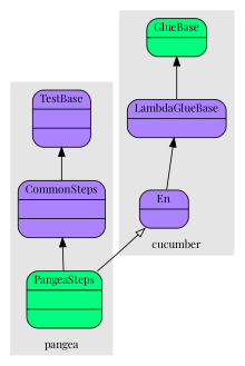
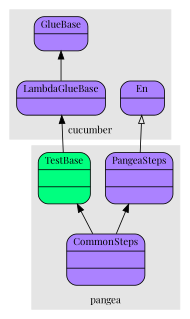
  digraph {
    fontname="Playfair Display"
    fontsize=12
    rankdir=BT
    node [fillcolor=mediumpurple1 fontname="Playfair Display" fontsize=12 shape=record style="rounded, filled"]
    edge [fontname="Playfair Display" fontsize=12]
    n1 [label="{<f0>En|<f2>}"]
-   n2 [fillcolor=springgreen label="{<f0>GlueBase|<f2>}"]
+   n2 [label="{<f0>GlueBase|<f2>}"]
    n3 [label="{<f0>LambdaGlueBase|<f2>}"]
    n4 [label="{<f0>CommonSteps|<f1>|<f2>}"]
-   n5 [fillcolor=springgreen label="{<f0>PangeaSteps|<f1>|<f2>}"]
-   n6 [label="{<f0>TestBase|<f1>|<f2>}"]
+   n5 [label="{<f0>PangeaSteps|<f1>|<f2>}"]
+   n6 [fillcolor=springgreen label="{<f0>TestBase|<f1>|<f2>}"]
    subgraph cluster_1 {
      color=grey90
      label=cucumber
      style=filled
      n1
      n2
      n3
    }
    subgraph cluster_2 {
      color=grey90
      label=pangea
      style=filled
      n4
      n5
      n6
    }
-   n1 -> n3
+   n6 -> n3
    n3 -> n2
    n4 -> n6
    n5 -> n1 [arrowhead=empty]
-   n5 -> n4
+   n4 -> n5
  }
